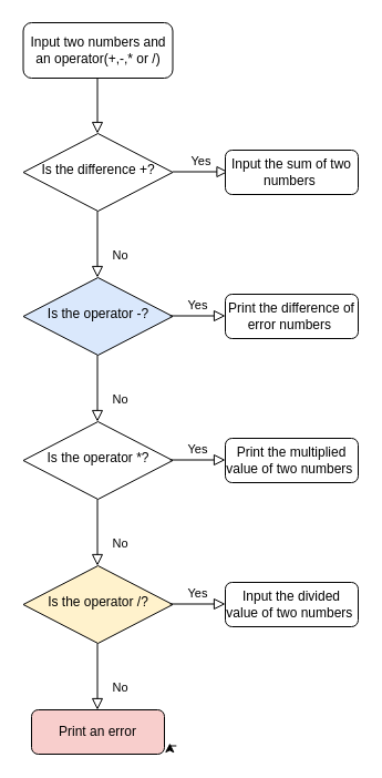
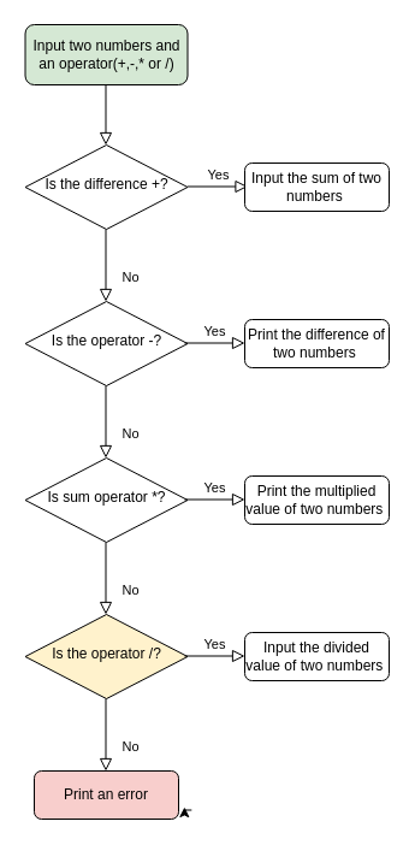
  <mxCell id="0" />
  <mxCell id="1" parent="0" />
  <mxCell id="2" value="" style="rounded=0;html=1;jettySize=auto;orthogonalLoop=1;fontSize=11;endArrow=block;endFill=0;endSize=8;strokeWidth=1;shadow=0;labelBackgroundColor=none;edgeStyle=orthogonalEdgeStyle;" edge="1" parent="1"><mxGeometry relative="1" as="geometry"><mxPoint x="87.5" y="70" as="sourcePoint" /><mxPoint x="87.5" y="120" as="targetPoint" /></mxGeometry></mxCell>
  <mxCell id="3" value="Is the difference +?" style="rhombus;whiteSpace=wrap;html=1;shadow=0;fontFamily=Helvetica;fontSize=12;align=center;strokeWidth=1;spacing=6;spacingTop=-4;" vertex="1" parent="1"><mxGeometry x="20.5" y="120" width="135" height="70" as="geometry" /></mxCell>
  <mxCell id="4" value="Yes" style="edgeStyle=orthogonalEdgeStyle;rounded=0;html=1;jettySize=auto;orthogonalLoop=1;fontSize=11;endArrow=block;endFill=0;endSize=8;strokeWidth=1;shadow=0;labelBackgroundColor=none;" edge="1" parent="1"><mxGeometry y="10" relative="1" as="geometry"><mxPoint as="offset" /><mxPoint x="155.5" y="154.5" as="sourcePoint" /><mxPoint x="205.5" y="154.5" as="targetPoint" /></mxGeometry></mxCell>
  <mxCell id="5" value="Input the sum of two numbers&amp;nbsp;" style="rounded=1;whiteSpace=wrap;html=1;fontSize=12;glass=0;strokeWidth=1;shadow=0;" vertex="1" parent="1"><mxGeometry x="203" y="135" width="120" height="40" as="geometry" /></mxCell>
- <mxCell id="6" value="Is the operator -?" style="rhombus;whiteSpace=wrap;html=1;shadow=0;fontFamily=Helvetica;fontSize=12;align=center;strokeWidth=1;spacing=6;spacingTop=-4;fillColor=#dae8fc;" vertex="1" parent="1"><mxGeometry x="20.5" y="250" width="135" height="70" as="geometry" /></mxCell>
+ <mxCell id="6" value="Is the operator -?" style="rhombus;whiteSpace=wrap;html=1;shadow=0;fontFamily=Helvetica;fontSize=12;align=center;strokeWidth=1;spacing=6;spacingTop=-4;" vertex="1" parent="1"><mxGeometry x="20.5" y="250" width="135" height="70" as="geometry" /></mxCell>
  <mxCell id="7" value="No" style="rounded=0;html=1;jettySize=auto;orthogonalLoop=1;fontSize=11;endArrow=block;endFill=0;endSize=8;strokeWidth=1;shadow=0;labelBackgroundColor=none;edgeStyle=orthogonalEdgeStyle;" edge="1" parent="1"><mxGeometry x="0.333" y="20" relative="1" as="geometry"><mxPoint as="offset" /><mxPoint x="87.5" y="190" as="sourcePoint" /><mxPoint x="87.5" y="250" as="targetPoint" /></mxGeometry></mxCell>
  <mxCell id="8" value="Yes" style="edgeStyle=orthogonalEdgeStyle;rounded=0;html=1;jettySize=auto;orthogonalLoop=1;fontSize=11;endArrow=block;endFill=0;endSize=8;strokeWidth=1;shadow=0;labelBackgroundColor=none;" edge="1" parent="1"><mxGeometry y="10" relative="1" as="geometry"><mxPoint as="offset" /><mxPoint x="153" y="284.5" as="sourcePoint" /><mxPoint x="203" y="284.5" as="targetPoint" /></mxGeometry></mxCell>
- <mxCell id="9" value="Print the difference of error numbers&amp;nbsp;" style="rounded=1;whiteSpace=wrap;html=1;fontSize=12;glass=0;strokeWidth=1;shadow=0;" vertex="1" parent="1"><mxGeometry x="203" y="265" width="120" height="40" as="geometry" /></mxCell>
- <mxCell id="10" value="Is the operator *?" style="rhombus;whiteSpace=wrap;html=1;shadow=0;fontFamily=Helvetica;fontSize=12;align=center;strokeWidth=1;spacing=6;spacingTop=-4;" vertex="1" parent="1"><mxGeometry x="20.5" y="380" width="135" height="70" as="geometry" /></mxCell>
+ <mxCell id="9" value="Print the difference of two numbers&amp;nbsp;" style="rounded=1;whiteSpace=wrap;html=1;fontSize=12;glass=0;strokeWidth=1;shadow=0;" vertex="1" parent="1"><mxGeometry x="203" y="265" width="120" height="40" as="geometry" /></mxCell>
+ <mxCell id="10" value="Is sum operator *?" style="rhombus;whiteSpace=wrap;html=1;shadow=0;fontFamily=Helvetica;fontSize=12;align=center;strokeWidth=1;spacing=6;spacingTop=-4;" vertex="1" parent="1"><mxGeometry x="20.5" y="380" width="135" height="70" as="geometry" /></mxCell>
  <mxCell id="11" value="No" style="rounded=0;html=1;jettySize=auto;orthogonalLoop=1;fontSize=11;endArrow=block;endFill=0;endSize=8;strokeWidth=1;shadow=0;labelBackgroundColor=none;edgeStyle=orthogonalEdgeStyle;" edge="1" parent="1"><mxGeometry x="0.333" y="20" relative="1" as="geometry"><mxPoint as="offset" /><mxPoint x="87.5" y="320" as="sourcePoint" /><mxPoint x="87.5" y="380" as="targetPoint" /></mxGeometry></mxCell>
  <mxCell id="12" value="Is the operator /?" style="rhombus;whiteSpace=wrap;html=1;shadow=0;fontFamily=Helvetica;fontSize=12;align=center;strokeWidth=1;spacing=6;spacingTop=-4;fillColor=#fff2cc;" vertex="1" parent="1"><mxGeometry x="20.5" y="510" width="135" height="70" as="geometry" /></mxCell>
  <mxCell id="13" value="No" style="rounded=0;html=1;jettySize=auto;orthogonalLoop=1;fontSize=11;endArrow=block;endFill=0;endSize=8;strokeWidth=1;shadow=0;labelBackgroundColor=none;edgeStyle=orthogonalEdgeStyle;" edge="1" parent="1"><mxGeometry x="0.333" y="20" relative="1" as="geometry"><mxPoint as="offset" /><mxPoint x="87.5" y="450" as="sourcePoint" /><mxPoint x="87.5" y="510" as="targetPoint" /></mxGeometry></mxCell>
  <mxCell id="14" value="Yes" style="edgeStyle=orthogonalEdgeStyle;rounded=0;html=1;jettySize=auto;orthogonalLoop=1;fontSize=11;endArrow=block;endFill=0;endSize=8;strokeWidth=1;shadow=0;labelBackgroundColor=none;" edge="1" parent="1"><mxGeometry y="10" relative="1" as="geometry"><mxPoint as="offset" /><mxPoint x="153" y="414.5" as="sourcePoint" /><mxPoint x="203" y="414.5" as="targetPoint" /></mxGeometry></mxCell>
  <mxCell id="15" value="Print the multiplied value of two numbers&amp;nbsp;" style="rounded=1;whiteSpace=wrap;html=1;fontSize=12;glass=0;strokeWidth=1;shadow=0;" vertex="1" parent="1"><mxGeometry x="203" y="395" width="120" height="40" as="geometry" /></mxCell>
  <mxCell id="16" value="Yes" style="edgeStyle=orthogonalEdgeStyle;rounded=0;html=1;jettySize=auto;orthogonalLoop=1;fontSize=11;endArrow=block;endFill=0;endSize=8;strokeWidth=1;shadow=0;labelBackgroundColor=none;" edge="1" parent="1"><mxGeometry y="10" relative="1" as="geometry"><mxPoint as="offset" /><mxPoint x="153" y="544.5" as="sourcePoint" /><mxPoint x="203" y="544.5" as="targetPoint" /></mxGeometry></mxCell>
  <mxCell id="17" value="Input the divided value of two numbers&amp;nbsp;" style="rounded=1;whiteSpace=wrap;html=1;fontSize=12;glass=0;strokeWidth=1;shadow=0;" vertex="1" parent="1"><mxGeometry x="203" y="525" width="120" height="40" as="geometry" /></mxCell>
  <mxCell id="18" style="edgeStyle=orthogonalEdgeStyle;rounded=0;orthogonalLoop=1;jettySize=auto;html=1;exitX=1;exitY=0.75;exitDx=0;exitDy=0;entryX=0.882;entryY=0.667;entryDx=0;entryDy=0;entryPerimeter=0;" edge="1" parent="1"><mxGeometry relative="1" as="geometry"><mxPoint x="158.833" y="672.5" as="sourcePoint" /><mxPoint x="152.94" y="670.02" as="targetPoint" /></mxGeometry></mxCell>
- <mxCell id="19" value="Input two numbers and an operator(+,-,* or /)" style="rounded=1;whiteSpace=wrap;html=1;fontSize=12;glass=0;strokeWidth=1;shadow=0;" vertex="1" parent="1"><mxGeometry x="20.5" y="20" width="135" height="50" as="geometry" /></mxCell>
+ <mxCell id="19" value="Input two numbers and an operator(+,-,* or /)" style="rounded=1;whiteSpace=wrap;html=1;fontSize=12;glass=0;strokeWidth=1;shadow=0;fillColor=#d5e8d4;" vertex="1" parent="1"><mxGeometry x="20.5" y="20" width="135" height="50" as="geometry" /></mxCell>
  <mxCell id="20" value="No" style="rounded=0;html=1;jettySize=auto;orthogonalLoop=1;fontSize=11;endArrow=block;endFill=0;endSize=8;strokeWidth=1;shadow=0;labelBackgroundColor=none;edgeStyle=orthogonalEdgeStyle;" edge="1" parent="1"><mxGeometry x="0.333" y="20" relative="1" as="geometry"><mxPoint as="offset" /><mxPoint x="87.5" y="580" as="sourcePoint" /><mxPoint x="87.5" y="640" as="targetPoint" /></mxGeometry></mxCell>
  <mxCell id="21" value="Print an error" style="rounded=1;whiteSpace=wrap;html=1;fontSize=12;glass=0;strokeWidth=1;shadow=0;fillColor=#f8cecc;" vertex="1" parent="1"><mxGeometry x="28" y="640" width="120" height="40" as="geometry" /></mxCell>
